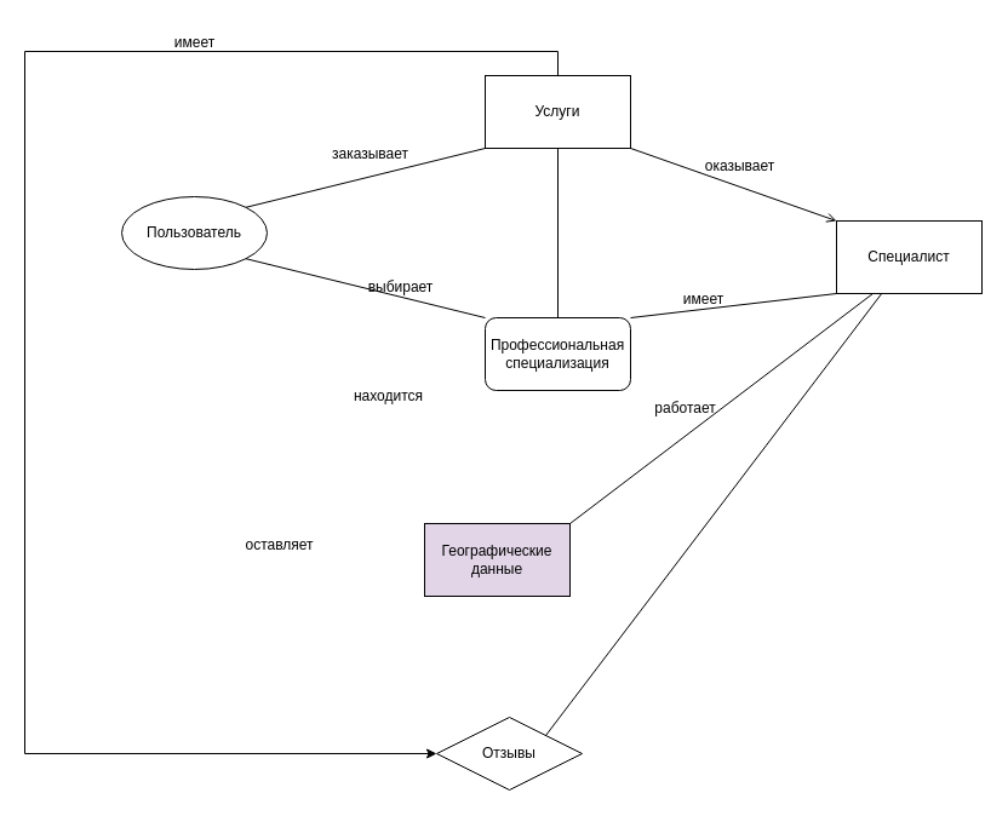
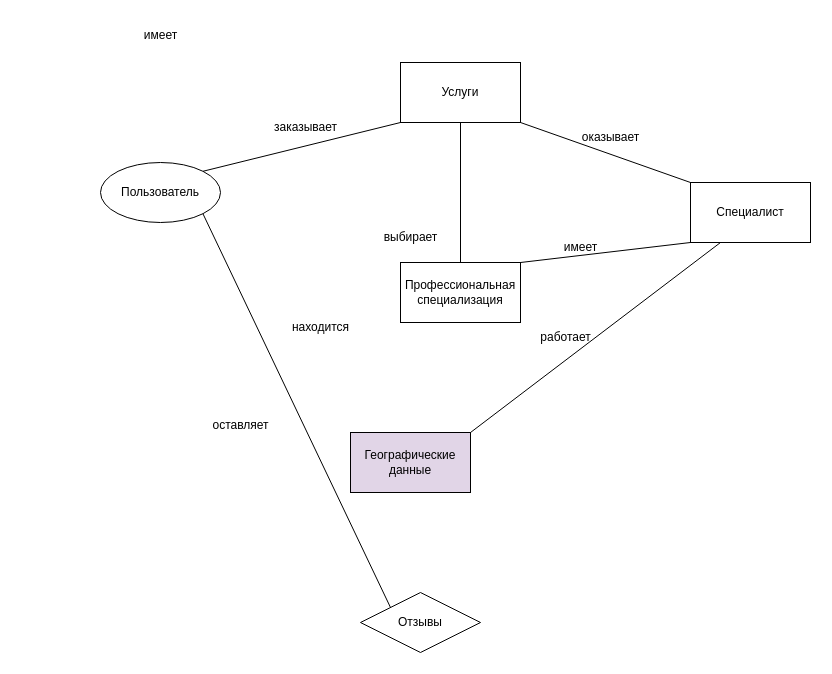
  <mxCell id="0" />
  <mxCell id="1" parent="0" />
  <mxCell id="2" value="Пользователь" style="ellipse;whiteSpace=wrap;html=1;" vertex="1" parent="1"><mxGeometry x="100" y="162" width="120" height="60" as="geometry" /></mxCell>
- <mxCell id="3" value="Профессиональная специализация" style="whiteSpace=wrap;html=1;rounded=1;" vertex="1" parent="1"><mxGeometry x="400" y="262" width="120" height="60" as="geometry" /></mxCell>
- <mxCell id="4" style="edgeStyle=orthogonalEdgeStyle;rounded=0;orthogonalLoop=1;jettySize=auto;html=1;exitX=0;exitY=0;exitDx=0;exitDy=0;entryX=0;entryY=0.5;entryDx=0;entryDy=0;entryPerimeter=0;" edge="1" parent="1" source="5" target="6"><mxGeometry relative="1" as="geometry"><Array as="points"><mxPoint x="460" y="62" /><mxPoint x="460" y="42" /><mxPoint x="20" y="42" /><mxPoint x="20" y="622" /></Array></mxGeometry></mxCell>
+ <mxCell id="3" value="Профессиональная специализация" style="rounded=0;whiteSpace=wrap;html=1;" vertex="1" parent="1"><mxGeometry x="400" y="262" width="120" height="60" as="geometry" /></mxCell>
  <mxCell id="5" value="Услуги" style="rounded=0;whiteSpace=wrap;html=1;" vertex="1" parent="1"><mxGeometry x="400" y="62" width="120" height="60" as="geometry" /></mxCell>
  <mxCell id="6" value="Отзывы" style="rhombus;whiteSpace=wrap;html=1;" vertex="1" parent="1"><mxGeometry x="360" y="592" width="120" height="60" as="geometry" /></mxCell>
  <mxCell id="7" value="Географические данные" style="rounded=0;whiteSpace=wrap;html=1;fillColor=#e1d5e7;" vertex="1" parent="1"><mxGeometry x="350" y="432" width="120" height="60" as="geometry" /></mxCell>
  <mxCell id="8" value="Специалист" style="rounded=0;whiteSpace=wrap;html=1;" vertex="1" parent="1"><mxGeometry x="690" y="182" width="120" height="60" as="geometry" /></mxCell>
- <mxCell id="9" value="" style="endArrow=open;html=1;rounded=0;exitX=1;exitY=1;exitDx=0;exitDy=0;entryX=0;entryY=0;entryDx=0;entryDy=0;" edge="1" parent="1" source="5" target="8"><mxGeometry width="50" height="50" relative="1" as="geometry"><mxPoint x="590" y="162" as="sourcePoint" /><mxPoint x="640" y="112" as="targetPoint" /></mxGeometry></mxCell>
+ <mxCell id="9" value="" style="endArrow=none;html=1;rounded=0;exitX=1;exitY=1;exitDx=0;exitDy=0;entryX=0;entryY=0;entryDx=0;entryDy=0;" edge="1" parent="1" source="5" target="8"><mxGeometry width="50" height="50" relative="1" as="geometry"><mxPoint x="590" y="162" as="sourcePoint" /><mxPoint x="640" y="112" as="targetPoint" /></mxGeometry></mxCell>
  <mxCell id="10" value="оказывает" style="text;html=1;align=center;verticalAlign=middle;resizable=0;points=[];autosize=1;strokeColor=none;fillColor=none;" vertex="1" parent="1"><mxGeometry x="570" y="122" width="80" height="30" as="geometry" /></mxCell>
  <mxCell id="11" value="" style="endArrow=none;html=1;rounded=0;entryX=0;entryY=1;entryDx=0;entryDy=0;exitX=1;exitY=0;exitDx=0;exitDy=0;" edge="1" parent="1" source="2" target="5"><mxGeometry width="50" height="50" relative="1" as="geometry"><mxPoint x="280" y="202" as="sourcePoint" /><mxPoint x="330" y="152" as="targetPoint" /></mxGeometry></mxCell>
  <mxCell id="12" value="заказывает" style="text;html=1;align=center;verticalAlign=middle;resizable=0;points=[];autosize=1;strokeColor=none;fillColor=none;" vertex="1" parent="1"><mxGeometry x="260" y="112" width="90" height="30" as="geometry" /></mxCell>
  <mxCell id="13" value="" style="endArrow=none;html=1;rounded=0;entryX=0;entryY=1;entryDx=0;entryDy=0;exitX=1;exitY=0;exitDx=0;exitDy=0;" edge="1" parent="1" source="3" target="8"><mxGeometry width="50" height="50" relative="1" as="geometry"><mxPoint x="610" y="332" as="sourcePoint" /><mxPoint x="660" y="282" as="targetPoint" /></mxGeometry></mxCell>
  <mxCell id="14" value="имеет" style="text;html=1;align=center;verticalAlign=middle;resizable=0;points=[];autosize=1;strokeColor=none;fillColor=none;" vertex="1" parent="1"><mxGeometry x="550" y="232" width="60" height="30" as="geometry" /></mxCell>
- <mxCell id="15" value="" style="endArrow=none;html=1;rounded=0;exitX=1;exitY=1;exitDx=0;exitDy=0;entryX=0;entryY=0;entryDx=0;entryDy=0;" edge="1" parent="1" source="2" target="3"><mxGeometry width="50" height="50" relative="1" as="geometry"><mxPoint x="220" y="292" as="sourcePoint" /><mxPoint x="270" y="242" as="targetPoint" /></mxGeometry></mxCell>
- <mxCell id="16" value="выбирает" style="text;html=1;align=center;verticalAlign=middle;resizable=0;points=[];autosize=1;strokeColor=none;fillColor=none;" vertex="1" parent="1"><mxGeometry x="290" y="222" width="80" height="30" as="geometry" /></mxCell>
+ <mxCell id="16" value="выбирает" style="text;html=1;align=center;verticalAlign=middle;resizable=0;points=[];autosize=1;strokeColor=none;fillColor=none;" vertex="1" parent="1"><mxGeometry x="370" y="222" width="80" height="30" as="geometry" /></mxCell>
  <mxCell id="17" value="находится" style="text;html=1;align=center;verticalAlign=middle;resizable=0;points=[];autosize=1;strokeColor=none;fillColor=none;" vertex="1" parent="1"><mxGeometry x="280" y="312" width="80" height="30" as="geometry" /></mxCell>
  <mxCell id="18" value="" style="endArrow=none;html=1;rounded=0;exitX=1;exitY=0;exitDx=0;exitDy=0;entryX=0.25;entryY=1;entryDx=0;entryDy=0;" edge="1" parent="1" source="7" target="8"><mxGeometry width="50" height="50" relative="1" as="geometry"><mxPoint x="640" y="362" as="sourcePoint" /><mxPoint x="690" y="312" as="targetPoint" /></mxGeometry></mxCell>
  <mxCell id="19" value="работает" style="text;html=1;align=center;verticalAlign=middle;resizable=0;points=[];autosize=1;strokeColor=none;fillColor=none;" vertex="1" parent="1"><mxGeometry x="530" y="322" width="70" height="30" as="geometry" /></mxCell>
- <mxCell id="21" value="оставляет" style="text;html=1;align=center;verticalAlign=middle;resizable=0;points=[];autosize=1;strokeColor=none;fillColor=none;" vertex="1" parent="1"><mxGeometry x="190" y="435" width="80" height="30" as="geometry" /></mxCell>
- <mxCell id="22" value="" style="endArrow=none;html=1;rounded=0;exitX=1;exitY=0;exitDx=0;exitDy=0;" edge="1" parent="1" source="6" target="8"><mxGeometry width="50" height="50" relative="1" as="geometry"><mxPoint x="650" y="442" as="sourcePoint" /><mxPoint x="700" y="392" as="targetPoint" /></mxGeometry></mxCell>
+ <mxCell id="20" value="" style="endArrow=none;html=1;rounded=0;exitX=1;exitY=1;exitDx=0;exitDy=0;entryX=0;entryY=0;entryDx=0;entryDy=0;" edge="1" parent="1" source="2" target="6"><mxGeometry width="50" height="50" relative="1" as="geometry"><mxPoint x="260" y="492" as="sourcePoint" /><mxPoint x="310" y="442" as="targetPoint" /></mxGeometry></mxCell>
+ <mxCell id="21" value="оставляет" style="text;html=1;align=center;verticalAlign=middle;resizable=0;points=[];autosize=1;strokeColor=none;fillColor=none;" vertex="1" parent="1"><mxGeometry x="200" y="410" width="80" height="30" as="geometry" /></mxCell>
  <mxCell id="23" value="" style="endArrow=none;html=1;rounded=0;entryX=0.5;entryY=1;entryDx=0;entryDy=0;exitX=0.5;exitY=0;exitDx=0;exitDy=0;" edge="1" parent="1" source="3" target="5"><mxGeometry width="50" height="50" relative="1" as="geometry"><mxPoint x="430" y="202" as="sourcePoint" /><mxPoint x="480" y="152" as="targetPoint" /></mxGeometry></mxCell>
  <mxCell id="24" value="имеет" style="text;html=1;align=center;verticalAlign=middle;resizable=0;points=[];autosize=1;strokeColor=none;fillColor=none;" vertex="1" parent="1"><mxGeometry x="130" y="20" width="60" height="30" as="geometry" /></mxCell>
